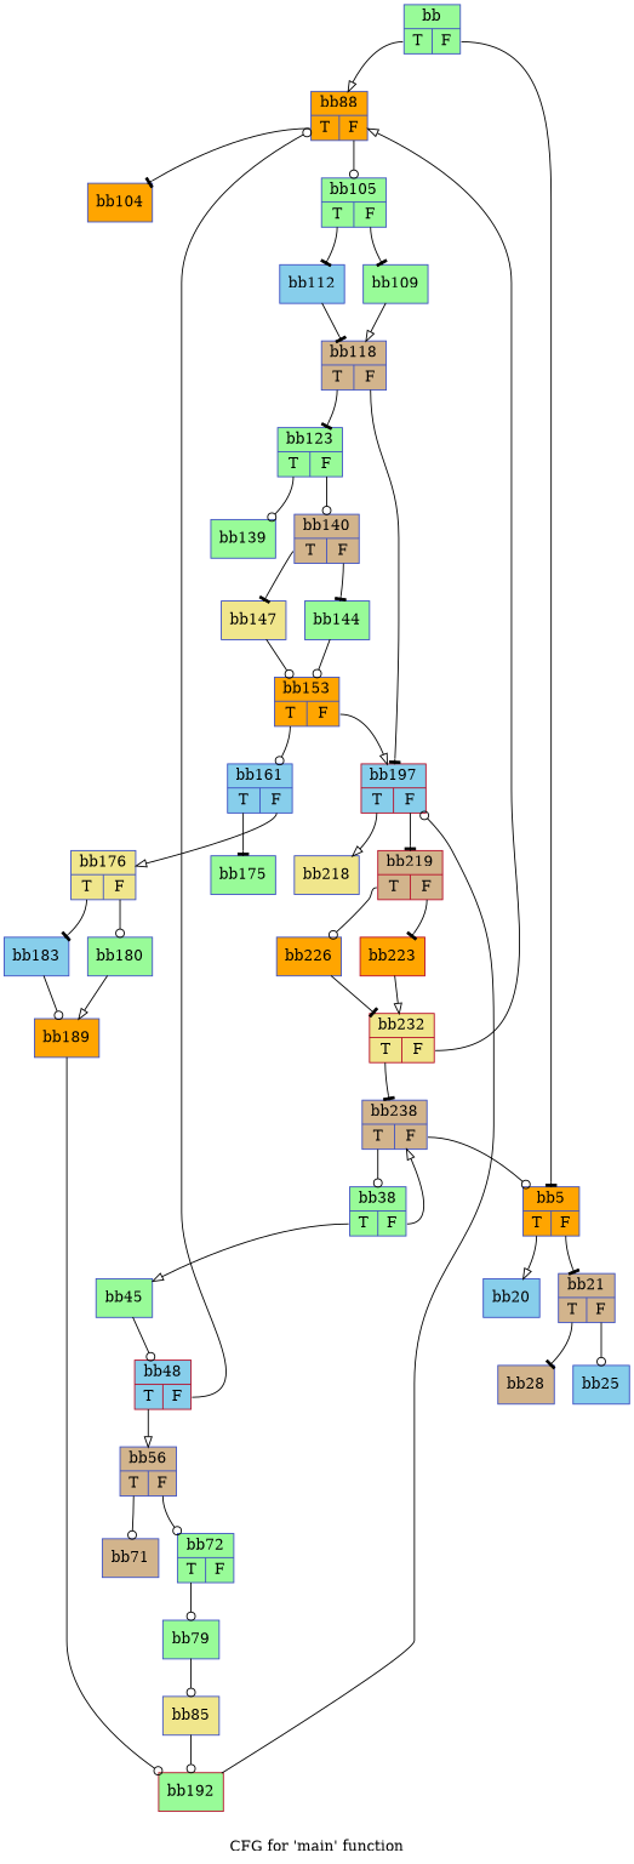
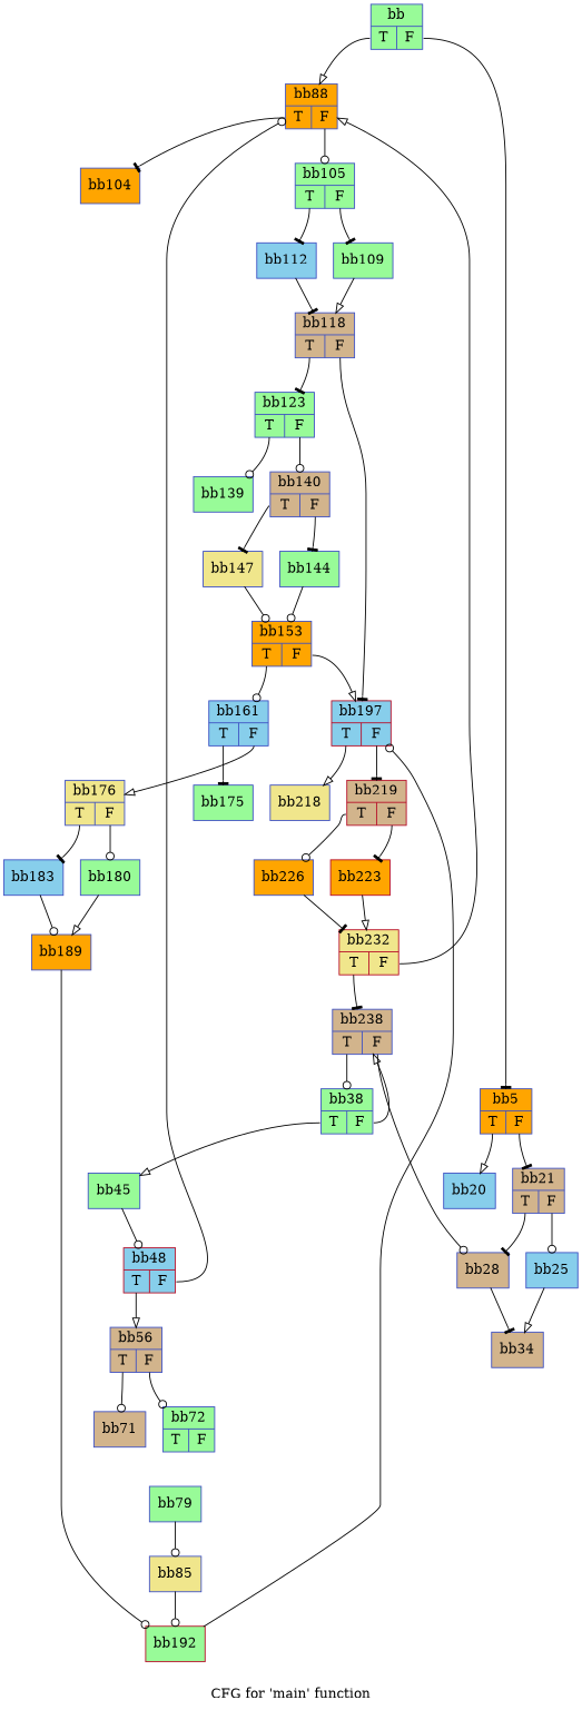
  digraph {
    label="CFG for 'main' function"
    node [color="#3d50c3ff" fillcolor=palegreen shape=record style=filled]
    edge [arrowhead=odot tailport=s0]
    n1 [label="{bb|{<s0>T|<s1>F}}"]
    n2 [fillcolor=orange label="{bb5|{<s0>T|<s1>F}}"]
    n3 [fillcolor=orange label="{bb88|{<s0>T|<s1>F}}"]
    n4 [label="{bb38|{<s0>T|<s1>F}}"]
    n5 [label="{bb45}"]
    n6 [fillcolor=tan label="{bb238|{<s0>T|<s1>F}}"]
    n7 [fillcolor=skyblue label="{bb20}"]
    n8 [fillcolor=tan label="{bb21|{<s0>T|<s1>F}}"]
    n9 [color="#b70d28ff" fillcolor=skyblue label="{bb48|{<s0>T|<s1>F}}"]
    n10 [fillcolor=tan label="{bb28}"]
    n11 [fillcolor=skyblue label="{bb25}"]
+   n12 [fillcolor=tan label="{bb34}"]
    n13 [fillcolor=tan label="{bb56|{<s0>T|<s1>F}}"]
    n14 [fillcolor=tan label="{bb71}"]
    n15 [label="{bb72|{<s0>T|<s1>F}}"]
    n16 [fillcolor=orange label="{bb104}"]
    n17 [label="{bb105|{<s0>T|<s1>F}}"]
    n18 [label="{bb79}"]
    n19 [fillcolor=skyblue label="{bb112}"]
    n20 [label="{bb109}"]
    n21 [fillcolor=khaki label="{bb85}"]
    n22 [color="#b70d28ff" label="{bb192}"]
    n23 [color="#b70d28ff" fillcolor=skyblue label="{bb197|{<s0>T|<s1>F}}"]
    n24 [fillcolor=khaki label="{bb218}"]
    n25 [color="#b70d28ff" fillcolor=tan label="{bb219|{<s0>T|<s1>F}}"]
    n26 [fillcolor=tan label="{bb118|{<s0>T|<s1>F}}"]
    n27 [label="{bb123|{<s0>T|<s1>F}}"]
    n28 [label="{bb139}"]
    n29 [fillcolor=tan label="{bb140|{<s0>T|<s1>F}}"]
    n30 [fillcolor=khaki label="{bb147}"]
    n31 [label="{bb144}"]
    n32 [fillcolor=orange label="{bb226}"]
    n33 [color="#b70d28ff" fillcolor=orange label="{bb223}"]
    n34 [fillcolor=orange label="{bb153|{<s0>T|<s1>F}}"]
    n35 [fillcolor=skyblue label="{bb161|{<s0>T|<s1>F}}"]
    n36 [label="{bb175}"]
    n37 [fillcolor=khaki label="{bb176|{<s0>T|<s1>F}}"]
    n38 [fillcolor=skyblue label="{bb183}"]
    n39 [label="{bb180}"]
    n40 [fillcolor=orange label="{bb189}"]
    n41 [color="#b70d28ff" fillcolor=khaki label="{bb232|{<s0>T|<s1>F}}"]
    n1 -> n2 [arrowhead=tee tailport=s1]
    n1 -> n3 [arrowhead=onormal]
    n2 -> n7 [arrowhead=onormal]
    n2 -> n8 [arrowhead=tee tailport=s1]
    n3 -> n16 [arrowhead=tee]
    n3 -> n17 [tailport=s1]
    n4 -> n5 [arrowhead=onormal]
    n4 -> n6 [arrowhead=onormal tailport=s1]
    n5 -> n9
-   n6 -> n2 [tailport=s1]
+   n6 -> n10 [tailport=s1]
    n6 -> n4
    n8 -> n10 [arrowhead=tee]
    n8 -> n11 [tailport=s1]
    n9 -> n3 [tailport=s1]
    n9 -> n13 [arrowhead=onormal]
+   n10 -> n12 [arrowhead=tee]
+   n11 -> n12 [arrowhead=onormal]
    n13 -> n14
    n13 -> n15 [tailport=s1]
-   n15 -> n18
    n17 -> n19 [arrowhead=tee]
    n17 -> n20 [arrowhead=tee tailport=s1]
    n18 -> n21
    n19 -> n26 [arrowhead=tee]
    n20 -> n26 [arrowhead=onormal]
    n21 -> n22
    n22 -> n23
    n23 -> n24 [arrowhead=onormal]
    n23 -> n25 [arrowhead=tee tailport=s1]
    n25 -> n32
    n25 -> n33 [arrowhead=tee tailport=s1]
    n26 -> n23 [arrowhead=tee tailport=s1]
    n26 -> n27 [arrowhead=tee]
    n27 -> n28
    n27 -> n29 [tailport=s1]
    n29 -> n30 [arrowhead=tee]
    n29 -> n31 [arrowhead=tee tailport=s1]
    n30 -> n34
    n31 -> n34
    n32 -> n41 [arrowhead=tee]
    n33 -> n41 [arrowhead=onormal]
    n34 -> n23 [arrowhead=onormal tailport=s1]
    n34 -> n35
    n35 -> n36 [arrowhead=tee]
    n35 -> n37 [arrowhead=onormal tailport=s1]
    n37 -> n38 [arrowhead=tee]
    n37 -> n39 [tailport=s1]
    n38 -> n40
    n39 -> n40 [arrowhead=onormal]
    n40 -> n22
    n41 -> n3 [arrowhead=onormal tailport=s1]
    n41 -> n6 [arrowhead=tee]
  }
